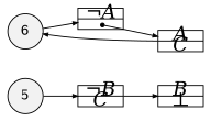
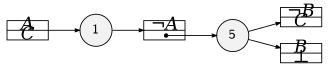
  digraph {
    rankdir=LR
    node [fillcolor=white shape=record style=filled fixedsize=true fontname="Times-Italic" fontsize=20]
    edge [arrowsize=.50]
    n1 [fillcolor=gray95 height=.25 label=5 shape=circle width=.25 fixedsize="" fontname="" fontsize=""]
-   n2 [fillcolor=gray95 height=.25 label=6 shape=circle width=.25 fixedsize="" fontname="" fontsize=""]
+   n2 [fillcolor=gray95 height=.25 label=1 shape=circle width=.25 fixedsize="" fontname="" fontsize=""]
    n3 [height=.30 label="<L>&not;B|<R>C" width=.65]
    n4 [height=.30 label="<L>B|<R>&#8869;" width=.65]
    n5 [height=.30 label="<L>&not;A|<R>" width=.65]
    n6 [height=.30 label="<L>A|<R>C" width=.65]
    subgraph sub_1 {
      rank=same
      n1
    }
    subgraph sub_2 {
      rank=same
      n2
    }
    n1 -> n3
-   n3 -> n4
+   n1 -> n4
    n2 -> n5
-   n5 -> n6 [arrowtail=dot dir=both tailclip=false tailport="R:c"]
+   n5 -> n1 [arrowtail=dot dir=both tailclip=false tailport="R:c"]
    n6 -> n2
  }
